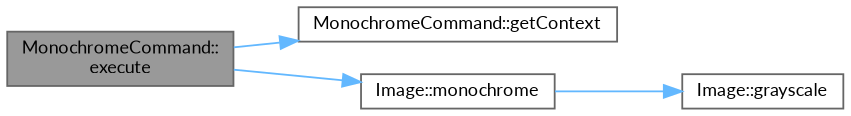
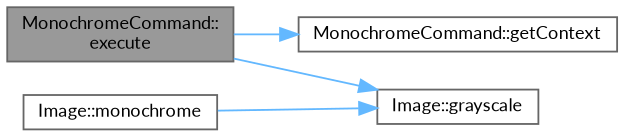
  digraph {
    fontname=Lato
    rankdir=LR
    node [color=grey40 fillcolor=white fontname=Lato fontsize=10 shape=box style=filled]
    edge [color=steelblue1 fontname=Lato fontsize=10 labelfontname=Helvetica labelfontsize=10 style=solid]
    n1 [color=gray40 fillcolor=grey60 fontcolor=black height=0.2 label="MonochromeCommand::\lexecute" width=0.4]
    n2 [height=0.2 label="MonochromeCommand::getContext" width=0.4]
    n3 [height=0.2 label="Image::monochrome" width=0.4]
    n4 [height=0.2 label="Image::grayscale" width=0.4]
    n1 -> n2
-   n1 -> n3
+   n1 -> n4
    n3 -> n4
  }
